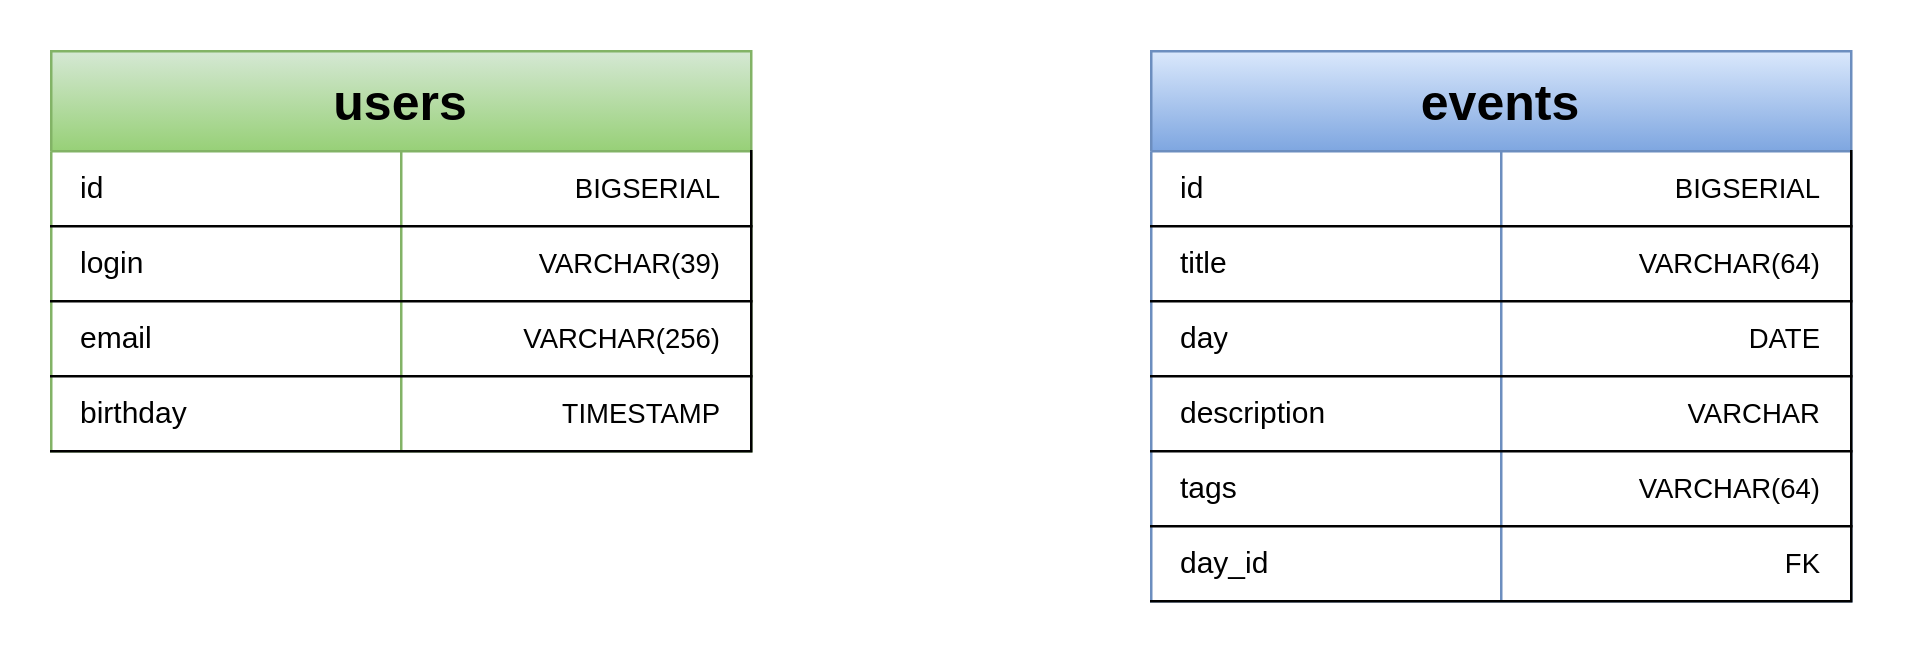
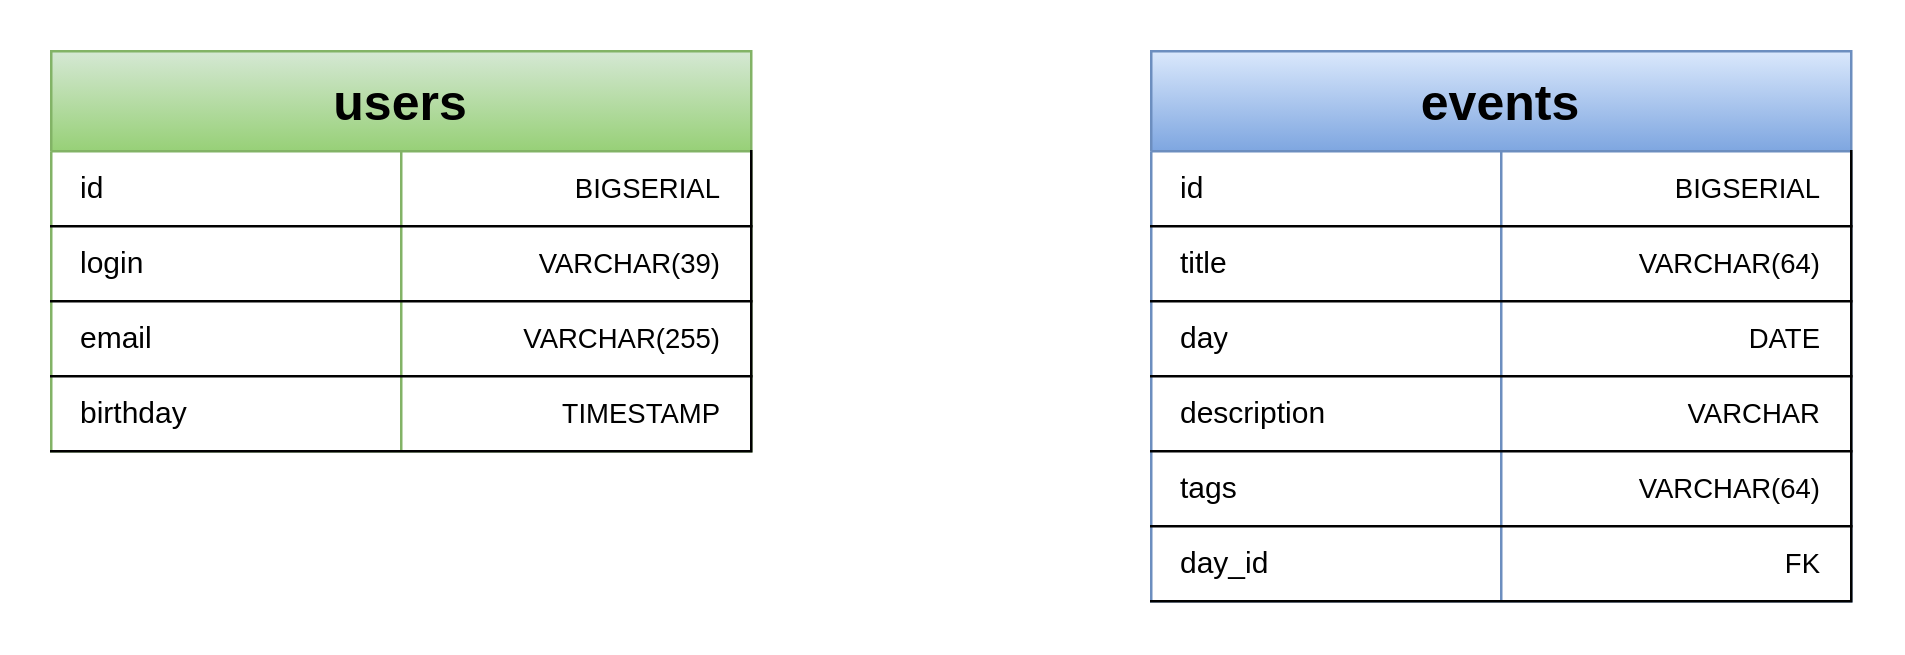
  <mxCell id="0" />
  <mxCell id="1" parent="0" />
  <mxCell id="2" value="&lt;font style=&quot;font-size: 20px;&quot;&gt;events&lt;/font&gt;" style="shape=table;startSize=40;container=1;collapsible=1;childLayout=tableLayout;fixedRows=1;rowLines=0;fontStyle=1;align=center;resizeLast=1;html=1;whiteSpace=wrap;verticalAlign=middle;fillColor=#dae8fc;strokeColor=light-dark(#6c8ebf, #ffffff);gradientColor=#7ea6e0;" vertex="1" parent="1"><mxGeometry x="460" y="20" width="280" height="220" as="geometry" /></mxCell>
  <mxCell id="3" value="" style="shape=tableRow;horizontal=0;startSize=0;swimlaneHead=0;swimlaneBody=0;fillColor=none;collapsible=0;dropTarget=0;points=[[0,0.5],[1,0.5]];portConstraint=eastwest;top=0;left=0;right=1;bottom=1;html=1;" vertex="1" parent="2"><mxGeometry y="40" width="280" height="30" as="geometry" /></mxCell>
  <mxCell id="4" value="id" style="shape=partialRectangle;connectable=0;fillColor=none;top=0;left=0;bottom=0;right=0;fontStyle=0;overflow=hidden;html=1;whiteSpace=wrap;align=left;spacingLeft=10;fontSize=12;" vertex="1" parent="3"><mxGeometry width="140" height="30" as="geometry"><mxRectangle width="140" height="30" as="alternateBounds" /></mxGeometry></mxCell>
  <mxCell id="5" value="BIGSERIAL" style="shape=partialRectangle;connectable=0;fillColor=none;top=0;left=0;bottom=0;right=0;align=right;spacingLeft=6;fontStyle=0;overflow=hidden;html=1;whiteSpace=wrap;spacingRight=10;fontSize=11;" vertex="1" parent="3"><mxGeometry x="140" width="140" height="30" as="geometry"><mxRectangle width="140" height="30" as="alternateBounds" /></mxGeometry></mxCell>
  <mxCell id="6" value="" style="shape=tableRow;horizontal=0;startSize=0;swimlaneHead=0;swimlaneBody=0;fillColor=none;collapsible=0;dropTarget=0;points=[[0,0.5],[1,0.5]];portConstraint=eastwest;top=0;left=0;right=1;bottom=1;html=1;" vertex="1" parent="2"><mxGeometry y="70" width="280" height="30" as="geometry" /></mxCell>
  <mxCell id="7" value="title" style="shape=partialRectangle;connectable=0;fillColor=none;top=0;left=0;bottom=0;right=0;fontStyle=0;overflow=hidden;html=1;whiteSpace=wrap;align=left;spacingLeft=10;fontSize=12;strokeColor=default;verticalAlign=middle;fontFamily=Helvetica;fontColor=default;" vertex="1" parent="6"><mxGeometry width="140" height="30" as="geometry"><mxRectangle width="140" height="30" as="alternateBounds" /></mxGeometry></mxCell>
  <mxCell id="8" value="VARCHAR(64)" style="shape=partialRectangle;connectable=0;fillColor=none;top=0;left=0;bottom=0;right=0;align=right;spacingLeft=6;fontStyle=0;overflow=hidden;html=1;whiteSpace=wrap;spacingRight=10;fontSize=11;strokeColor=default;verticalAlign=middle;fontFamily=Helvetica;fontColor=default;" vertex="1" parent="6"><mxGeometry x="140" width="140" height="30" as="geometry"><mxRectangle width="140" height="30" as="alternateBounds" /></mxGeometry></mxCell>
  <mxCell id="9" value="" style="shape=tableRow;horizontal=0;startSize=0;swimlaneHead=0;swimlaneBody=0;fillColor=none;collapsible=0;dropTarget=0;points=[[0,0.5],[1,0.5]];portConstraint=eastwest;top=0;left=0;right=1;bottom=1;html=1;" vertex="1" parent="2"><mxGeometry y="100" width="280" height="30" as="geometry" /></mxCell>
  <mxCell id="10" value="day" style="shape=partialRectangle;connectable=0;fillColor=none;top=0;left=0;bottom=0;right=0;fontStyle=0;overflow=hidden;html=1;whiteSpace=wrap;align=left;spacingLeft=10;fontSize=12;strokeColor=default;verticalAlign=middle;fontFamily=Helvetica;fontColor=default;" vertex="1" parent="9"><mxGeometry width="140" height="30" as="geometry"><mxRectangle width="140" height="30" as="alternateBounds" /></mxGeometry></mxCell>
  <mxCell id="11" value="DATE" style="shape=partialRectangle;connectable=0;fillColor=none;top=0;left=0;bottom=0;right=0;align=right;spacingLeft=6;fontStyle=0;overflow=hidden;html=1;whiteSpace=wrap;spacingRight=10;fontSize=11;strokeColor=default;verticalAlign=middle;fontFamily=Helvetica;fontColor=default;" vertex="1" parent="9"><mxGeometry x="140" width="140" height="30" as="geometry"><mxRectangle width="140" height="30" as="alternateBounds" /></mxGeometry></mxCell>
  <mxCell id="12" value="" style="shape=tableRow;horizontal=0;startSize=0;swimlaneHead=0;swimlaneBody=0;fillColor=none;collapsible=0;dropTarget=0;points=[[0,0.5],[1,0.5]];portConstraint=eastwest;top=0;left=0;right=1;bottom=1;html=1;" vertex="1" parent="2"><mxGeometry y="130" width="280" height="30" as="geometry" /></mxCell>
  <mxCell id="13" value="description" style="shape=partialRectangle;connectable=0;fillColor=none;top=0;left=0;bottom=0;right=0;fontStyle=0;overflow=hidden;html=1;whiteSpace=wrap;align=left;spacingLeft=10;fontSize=12;strokeColor=default;verticalAlign=middle;fontFamily=Helvetica;fontColor=default;" vertex="1" parent="12"><mxGeometry width="140" height="30" as="geometry"><mxRectangle width="140" height="30" as="alternateBounds" /></mxGeometry></mxCell>
  <mxCell id="14" value="VARCHAR" style="shape=partialRectangle;connectable=0;fillColor=none;top=0;left=0;bottom=0;right=0;align=right;spacingLeft=6;fontStyle=0;overflow=hidden;html=1;whiteSpace=wrap;spacingRight=10;fontSize=11;strokeColor=default;verticalAlign=middle;fontFamily=Helvetica;fontColor=default;" vertex="1" parent="12"><mxGeometry x="140" width="140" height="30" as="geometry"><mxRectangle width="140" height="30" as="alternateBounds" /></mxGeometry></mxCell>
  <mxCell id="15" value="" style="shape=tableRow;horizontal=0;startSize=0;swimlaneHead=0;swimlaneBody=0;fillColor=none;collapsible=0;dropTarget=0;points=[[0,0.5],[1,0.5]];portConstraint=eastwest;top=0;left=0;right=1;bottom=1;html=1;" vertex="1" parent="2"><mxGeometry y="160" width="280" height="30" as="geometry" /></mxCell>
  <mxCell id="16" value="tags" style="shape=partialRectangle;connectable=0;fillColor=none;top=0;left=0;bottom=0;right=0;fontStyle=0;overflow=hidden;html=1;whiteSpace=wrap;align=left;spacingLeft=10;fontSize=12;strokeColor=default;verticalAlign=middle;fontFamily=Helvetica;fontColor=default;" vertex="1" parent="15"><mxGeometry width="140" height="30" as="geometry"><mxRectangle width="140" height="30" as="alternateBounds" /></mxGeometry></mxCell>
  <mxCell id="17" value="VARCHAR(64)" style="shape=partialRectangle;connectable=0;fillColor=none;top=0;left=0;bottom=0;right=0;align=right;spacingLeft=6;fontStyle=0;overflow=hidden;html=1;whiteSpace=wrap;spacingRight=10;fontSize=11;strokeColor=default;verticalAlign=middle;fontFamily=Helvetica;fontColor=default;" vertex="1" parent="15"><mxGeometry x="140" width="140" height="30" as="geometry"><mxRectangle width="140" height="30" as="alternateBounds" /></mxGeometry></mxCell>
  <mxCell id="18" value="" style="shape=tableRow;horizontal=0;startSize=0;swimlaneHead=0;swimlaneBody=0;fillColor=none;collapsible=0;dropTarget=0;points=[[0,0.5],[1,0.5]];portConstraint=eastwest;top=0;left=0;right=1;bottom=1;html=1;" vertex="1" parent="2"><mxGeometry y="190" width="280" height="30" as="geometry" /></mxCell>
  <mxCell id="19" value="day_id" style="shape=partialRectangle;connectable=0;fillColor=none;top=0;left=0;bottom=0;right=0;fontStyle=0;overflow=hidden;html=1;whiteSpace=wrap;align=left;spacingLeft=10;fontSize=12;strokeColor=default;verticalAlign=middle;fontFamily=Helvetica;fontColor=default;" vertex="1" parent="18"><mxGeometry width="140" height="30" as="geometry"><mxRectangle width="140" height="30" as="alternateBounds" /></mxGeometry></mxCell>
  <mxCell id="20" value="FK" style="shape=partialRectangle;connectable=0;fillColor=none;top=0;left=0;bottom=0;right=0;align=right;spacingLeft=6;fontStyle=0;overflow=hidden;html=1;whiteSpace=wrap;spacingRight=10;fontSize=11;strokeColor=default;verticalAlign=middle;fontFamily=Helvetica;fontColor=default;" vertex="1" parent="18"><mxGeometry x="140" width="140" height="30" as="geometry"><mxRectangle width="140" height="30" as="alternateBounds" /></mxGeometry></mxCell>
  <mxCell id="21" value="&lt;font style=&quot;font-size: 20px;&quot;&gt;users&lt;/font&gt;" style="shape=table;startSize=40;container=1;collapsible=1;childLayout=tableLayout;fixedRows=1;rowLines=0;fontStyle=1;align=center;resizeLast=1;html=1;whiteSpace=wrap;verticalAlign=middle;fillColor=#d5e8d4;strokeColor=light-dark(#82B366,#FFFFFF);gradientColor=#97d077;fontSize=16;" vertex="1" parent="1"><mxGeometry x="20" y="20" width="280" height="160" as="geometry" /></mxCell>
  <mxCell id="22" value="" style="shape=tableRow;horizontal=0;startSize=0;swimlaneHead=0;swimlaneBody=0;fillColor=none;collapsible=0;dropTarget=0;points=[[0,0.5],[1,0.5]];portConstraint=eastwest;top=0;left=0;right=1;bottom=1;html=1;" vertex="1" parent="21"><mxGeometry y="40" width="280" height="30" as="geometry" /></mxCell>
  <mxCell id="23" value="id" style="shape=partialRectangle;connectable=0;fillColor=none;top=0;left=0;bottom=0;right=0;fontStyle=0;overflow=hidden;html=1;whiteSpace=wrap;align=left;spacingLeft=10;fontSize=12;" vertex="1" parent="22"><mxGeometry width="140" height="30" as="geometry"><mxRectangle width="140" height="30" as="alternateBounds" /></mxGeometry></mxCell>
  <mxCell id="24" value="BIGSERIAL" style="shape=partialRectangle;connectable=0;fillColor=none;top=0;left=0;bottom=0;right=0;align=right;spacingLeft=6;fontStyle=0;overflow=hidden;html=1;whiteSpace=wrap;spacingRight=10;fontSize=11;" vertex="1" parent="22"><mxGeometry x="140" width="140" height="30" as="geometry"><mxRectangle width="140" height="30" as="alternateBounds" /></mxGeometry></mxCell>
  <mxCell id="25" value="" style="shape=tableRow;horizontal=0;startSize=0;swimlaneHead=0;swimlaneBody=0;fillColor=none;collapsible=0;dropTarget=0;points=[[0,0.5],[1,0.5]];portConstraint=eastwest;top=0;left=0;right=1;bottom=1;html=1;" vertex="1" parent="21"><mxGeometry y="70" width="280" height="30" as="geometry" /></mxCell>
  <mxCell id="26" value="login" style="shape=partialRectangle;connectable=0;fillColor=none;top=0;left=0;bottom=0;right=0;fontStyle=0;overflow=hidden;html=1;whiteSpace=wrap;align=left;spacingLeft=10;fontSize=12;strokeColor=default;verticalAlign=middle;fontFamily=Helvetica;fontColor=default;" vertex="1" parent="25"><mxGeometry width="140" height="30" as="geometry"><mxRectangle width="140" height="30" as="alternateBounds" /></mxGeometry></mxCell>
  <mxCell id="27" value="VARCHAR(39)" style="shape=partialRectangle;connectable=0;fillColor=none;top=0;left=0;bottom=0;right=0;align=right;spacingLeft=6;fontStyle=0;overflow=hidden;html=1;whiteSpace=wrap;spacingRight=10;fontSize=11;strokeColor=default;verticalAlign=middle;fontFamily=Helvetica;fontColor=default;" vertex="1" parent="25"><mxGeometry x="140" width="140" height="30" as="geometry"><mxRectangle width="140" height="30" as="alternateBounds" /></mxGeometry></mxCell>
  <mxCell id="28" value="" style="shape=tableRow;horizontal=0;startSize=0;swimlaneHead=0;swimlaneBody=0;fillColor=none;collapsible=0;dropTarget=0;points=[[0,0.5],[1,0.5]];portConstraint=eastwest;top=0;left=0;right=1;bottom=1;html=1;" vertex="1" parent="21"><mxGeometry y="100" width="280" height="30" as="geometry" /></mxCell>
  <mxCell id="29" value="email" style="shape=partialRectangle;connectable=0;fillColor=none;top=0;left=0;bottom=0;right=0;fontStyle=0;overflow=hidden;html=1;whiteSpace=wrap;align=left;spacingLeft=10;fontSize=12;strokeColor=default;verticalAlign=middle;fontFamily=Helvetica;fontColor=default;" vertex="1" parent="28"><mxGeometry width="140" height="30" as="geometry"><mxRectangle width="140" height="30" as="alternateBounds" /></mxGeometry></mxCell>
- <mxCell id="30" value="VARCHAR(256)" style="shape=partialRectangle;connectable=0;fillColor=none;top=0;left=0;bottom=0;right=0;align=right;spacingLeft=6;fontStyle=0;overflow=hidden;html=1;whiteSpace=wrap;spacingRight=10;fontSize=11;strokeColor=default;verticalAlign=middle;fontFamily=Helvetica;fontColor=default;" vertex="1" parent="28"><mxGeometry x="140" width="140" height="30" as="geometry"><mxRectangle width="140" height="30" as="alternateBounds" /></mxGeometry></mxCell>
+ <mxCell id="30" value="VARCHAR(255)" style="shape=partialRectangle;connectable=0;fillColor=none;top=0;left=0;bottom=0;right=0;align=right;spacingLeft=6;fontStyle=0;overflow=hidden;html=1;whiteSpace=wrap;spacingRight=10;fontSize=11;strokeColor=default;verticalAlign=middle;fontFamily=Helvetica;fontColor=default;" vertex="1" parent="28"><mxGeometry x="140" width="140" height="30" as="geometry"><mxRectangle width="140" height="30" as="alternateBounds" /></mxGeometry></mxCell>
  <mxCell id="31" value="" style="shape=tableRow;horizontal=0;startSize=0;swimlaneHead=0;swimlaneBody=0;fillColor=none;collapsible=0;dropTarget=0;points=[[0,0.5],[1,0.5]];portConstraint=eastwest;top=0;left=0;right=1;bottom=1;html=1;" vertex="1" parent="21"><mxGeometry y="130" width="280" height="30" as="geometry" /></mxCell>
  <mxCell id="32" value="birthday" style="shape=partialRectangle;connectable=0;fillColor=none;top=0;left=0;bottom=0;right=0;fontStyle=0;overflow=hidden;html=1;whiteSpace=wrap;align=left;spacingLeft=10;fontSize=12;strokeColor=default;verticalAlign=middle;fontFamily=Helvetica;fontColor=default;" vertex="1" parent="31"><mxGeometry width="140" height="30" as="geometry"><mxRectangle width="140" height="30" as="alternateBounds" /></mxGeometry></mxCell>
  <mxCell id="33" value="TIMESTAMP" style="shape=partialRectangle;connectable=0;fillColor=none;top=0;left=0;bottom=0;right=0;align=right;spacingLeft=6;fontStyle=0;overflow=hidden;html=1;whiteSpace=wrap;spacingRight=10;fontSize=11;strokeColor=default;verticalAlign=middle;fontFamily=Helvetica;fontColor=default;" vertex="1" parent="31"><mxGeometry x="140" width="140" height="30" as="geometry"><mxRectangle width="140" height="30" as="alternateBounds" /></mxGeometry></mxCell>
